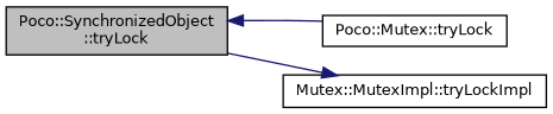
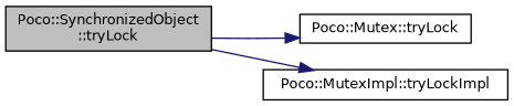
  digraph {
    rankdir=LR
    node [color=black fillcolor=white fontname=Helvetica fontsize=10 shape=record style=filled]
    edge [color=midnightblue fontname=Helvetica fontsize=10 labelfontname=Helvetica labelfontsize=10 style=solid]
    n1 [fillcolor=grey75 fontcolor=black height=0.2 label="Poco::SynchronizedObject\l::tryLock" width=0.4]
    n2 [height=0.2 label="Poco::Mutex::tryLock" width=0.4]
-   n3 [height=0.2 label="Mutex::MutexImpl::tryLockImpl" width=0.4]
-   n2 -> n1
+   n3 [height=0.2 label="Poco::MutexImpl::tryLockImpl" width=0.4]
+   n1 -> n2
    n1 -> n3
  }
